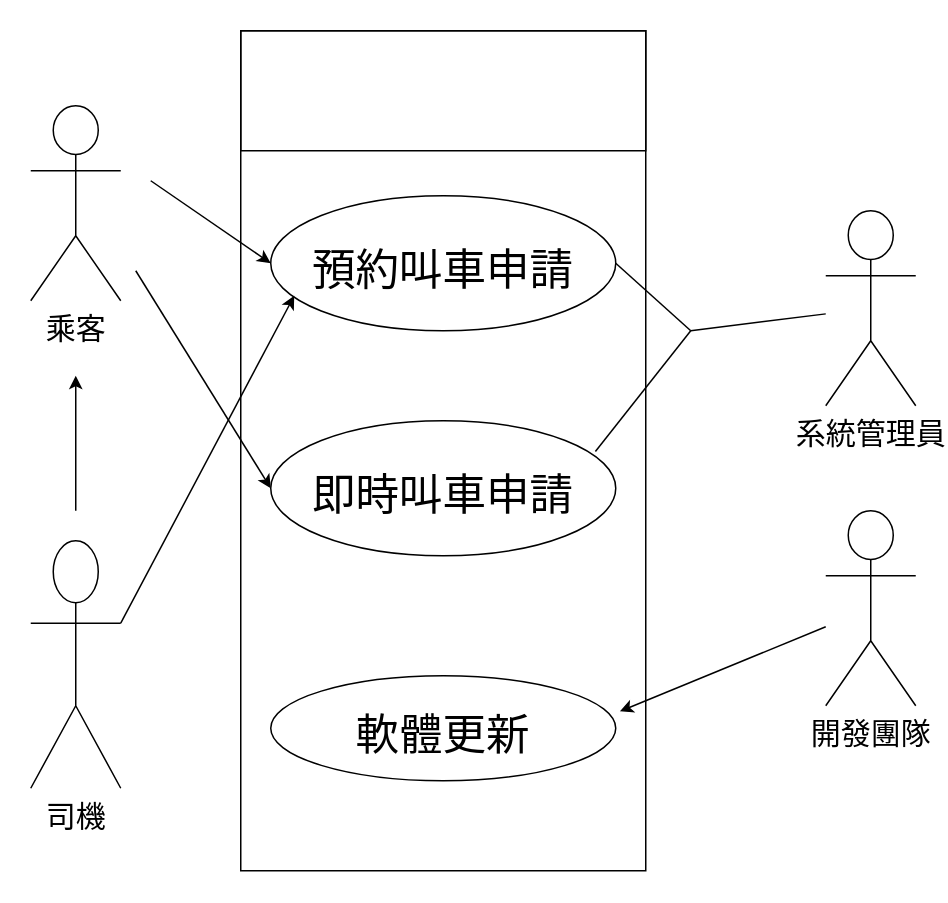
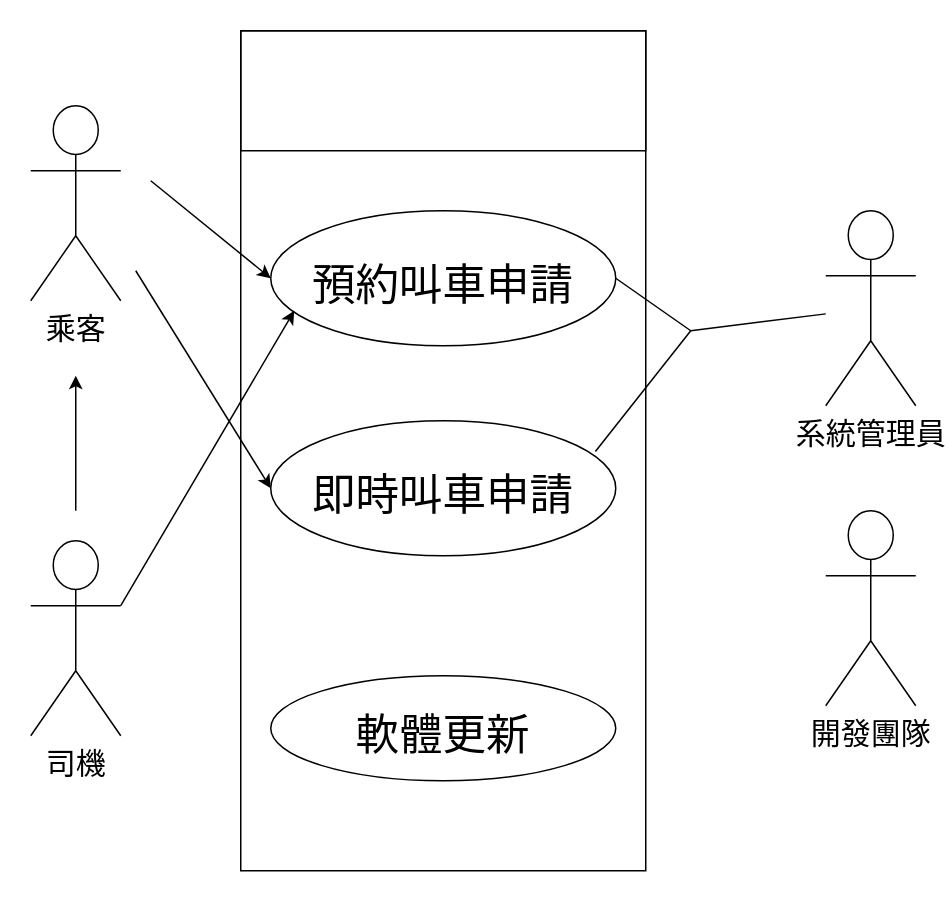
  <mxCell id="0" />
  <mxCell id="1" parent="0" />
  <mxCell id="2" value="" style="rounded=0;whiteSpace=wrap;html=1;fillColor=none;" vertex="1" parent="1"><mxGeometry x="160" y="20" width="270" height="560" as="geometry" /></mxCell>
  <mxCell id="3" style="edgeStyle=none;html=1;entryX=0;entryY=0.5;entryDx=0;entryDy=0;fontSize=20;" edge="1" parent="1" target="10"><mxGeometry relative="1" as="geometry"><mxPoint x="100" y="120" as="sourcePoint" /></mxGeometry></mxCell>
  <mxCell id="4" style="edgeStyle=none;html=1;entryX=0;entryY=0.5;entryDx=0;entryDy=0;fontSize=20;" edge="1" parent="1" target="11"><mxGeometry relative="1" as="geometry"><mxPoint x="90" y="180" as="sourcePoint" /></mxGeometry></mxCell>
  <mxCell id="5" value="&lt;font style=&quot;font-size: 20px;&quot;&gt;乘客&lt;/font&gt;" style="shape=umlActor;verticalLabelPosition=bottom;verticalAlign=top;html=1;outlineConnect=0;fillColor=none;" vertex="1" parent="1"><mxGeometry x="20" y="70" width="60" height="130" as="geometry" /></mxCell>
  <mxCell id="6" style="edgeStyle=none;html=1;fontSize=20;endArrow=classic;endFill=1;" edge="1" parent="1"><mxGeometry relative="1" as="geometry"><mxPoint x="50" y="250" as="targetPoint" /><mxPoint x="50" y="340" as="sourcePoint" /></mxGeometry></mxCell>
  <mxCell id="7" style="edgeStyle=none;html=1;exitX=1;exitY=0.333;exitDx=0;exitDy=0;exitPerimeter=0;fontSize=20;endArrow=classic;endFill=1;entryX=0.068;entryY=0.741;entryDx=0;entryDy=0;entryPerimeter=0;" edge="1" parent="1" source="8" target="10"><mxGeometry relative="1" as="geometry"><mxPoint x="190" y="210" as="targetPoint" /></mxGeometry></mxCell>
- <mxCell id="8" value="&lt;font style=&quot;font-size: 20px;&quot;&gt;司機&lt;/font&gt;" style="shape=umlActor;verticalLabelPosition=bottom;verticalAlign=top;html=1;outlineConnect=0;fillColor=none;" vertex="1" parent="1"><mxGeometry x="20" y="360" width="60" height="165" as="geometry" /></mxCell>
+ <mxCell id="8" value="&lt;font style=&quot;font-size: 20px;&quot;&gt;司機&lt;/font&gt;" style="shape=umlActor;verticalLabelPosition=bottom;verticalAlign=top;html=1;outlineConnect=0;fillColor=none;" vertex="1" parent="1"><mxGeometry x="20" y="360" width="60" height="130" as="geometry" /></mxCell>
  <mxCell id="9" value="" style="rounded=0;whiteSpace=wrap;html=1;fillColor=none;" vertex="1" parent="1"><mxGeometry x="160" y="20" width="270" height="80" as="geometry" /></mxCell>
- <mxCell id="10" value="&lt;font style=&quot;font-size: 29px;&quot;&gt;預約叫車申請&lt;/font&gt;" style="ellipse;whiteSpace=wrap;html=1;fontSize=40;fillColor=none;" vertex="1" parent="1"><mxGeometry x="180" y="130" width="230" height="90" as="geometry" /></mxCell>
+ <mxCell id="10" value="&lt;font style=&quot;font-size: 29px;&quot;&gt;預約叫車申請&lt;/font&gt;" style="ellipse;whiteSpace=wrap;html=1;fontSize=40;fillColor=none;" vertex="1" parent="1"><mxGeometry x="180" y="140" width="230" height="90" as="geometry" /></mxCell>
  <mxCell id="11" value="&lt;font style=&quot;font-size: 29px;&quot;&gt;即時叫車申請&lt;/font&gt;" style="ellipse;whiteSpace=wrap;html=1;fontSize=40;fillColor=none;" vertex="1" parent="1"><mxGeometry x="180" y="280" width="230" height="90" as="geometry" /></mxCell>
  <mxCell id="12" value="&lt;font style=&quot;font-size: 29px;&quot;&gt;軟體更新&lt;/font&gt;" style="ellipse;whiteSpace=wrap;html=1;fontSize=40;fillColor=none;" vertex="1" parent="1"><mxGeometry x="180" y="450" width="230" height="70" as="geometry" /></mxCell>
  <mxCell id="13" style="edgeStyle=none;html=1;fontSize=20;endArrow=none;endFill=0;" edge="1" parent="1" source="14"><mxGeometry relative="1" as="geometry"><mxPoint x="460" y="220" as="targetPoint" /></mxGeometry></mxCell>
  <mxCell id="14" value="&lt;font style=&quot;font-size: 20px;&quot;&gt;系統管理員&lt;/font&gt;" style="shape=umlActor;verticalLabelPosition=bottom;verticalAlign=top;html=1;outlineConnect=0;fillColor=none;" vertex="1" parent="1"><mxGeometry x="550" y="140" width="60" height="130" as="geometry" /></mxCell>
- <mxCell id="15" style="edgeStyle=none;html=1;entryX=1.012;entryY=0.339;entryDx=0;entryDy=0;entryPerimeter=0;fontSize=20;endArrow=classic;endFill=1;" edge="1" parent="1" source="16" target="12"><mxGeometry relative="1" as="geometry" /></mxCell>
  <mxCell id="16" value="&lt;font style=&quot;font-size: 20px;&quot;&gt;開發團隊&lt;/font&gt;" style="shape=umlActor;verticalLabelPosition=bottom;verticalAlign=top;html=1;outlineConnect=0;fillColor=none;" vertex="1" parent="1"><mxGeometry x="550" y="340" width="60" height="130" as="geometry" /></mxCell>
  <mxCell id="17" value="" style="endArrow=none;html=1;fontSize=20;exitX=1;exitY=0.5;exitDx=0;exitDy=0;" edge="1" parent="1" source="10"><mxGeometry width="50" height="50" relative="1" as="geometry"><mxPoint x="320" y="320" as="sourcePoint" /><mxPoint x="460" y="220" as="targetPoint" /></mxGeometry></mxCell>
  <mxCell id="18" value="" style="endArrow=none;html=1;fontSize=20;exitX=0.941;exitY=0.228;exitDx=0;exitDy=0;exitPerimeter=0;" edge="1" parent="1" source="11"><mxGeometry width="50" height="50" relative="1" as="geometry"><mxPoint x="410" y="270" as="sourcePoint" /><mxPoint x="460" y="220" as="targetPoint" /></mxGeometry></mxCell>
